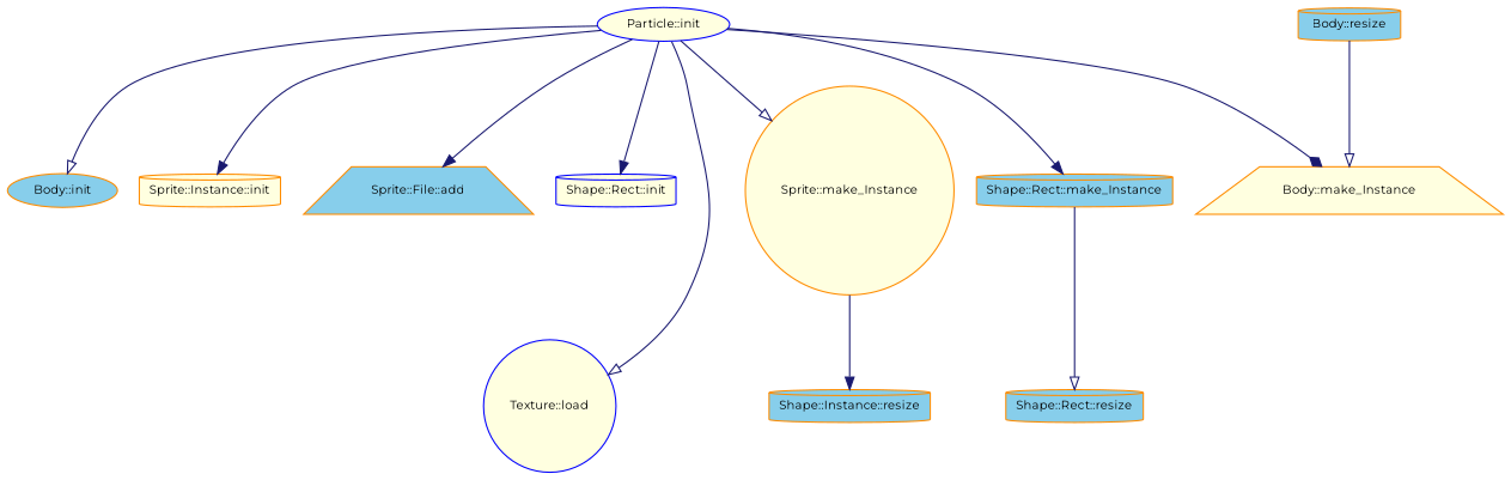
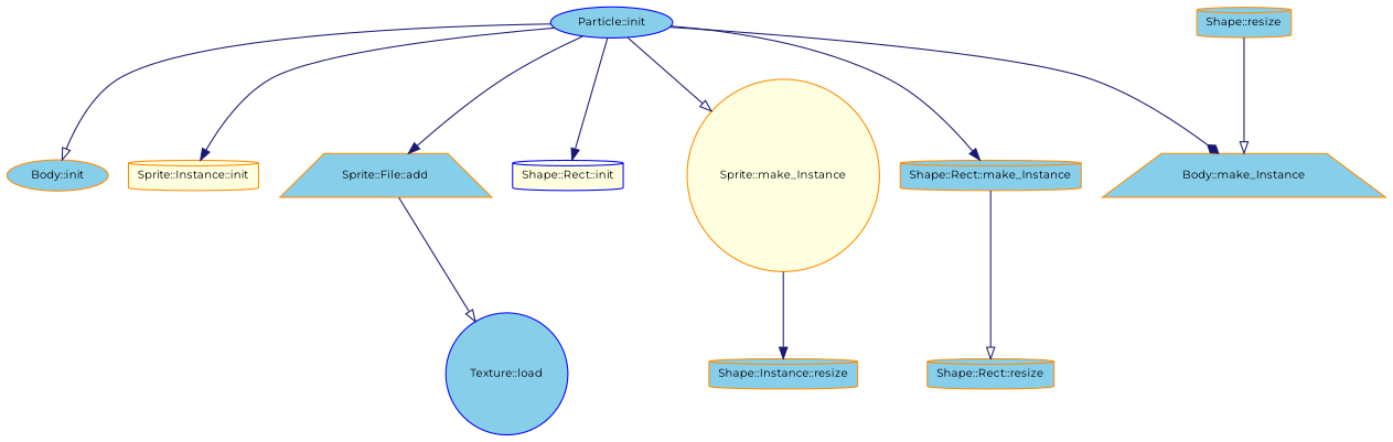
  digraph {
    fontname=Montserrat
    rankdir=TB
    node [color=darkorange fillcolor=skyblue fontname=Montserrat fontsize=10 shape=cylinder style=filled]
    edge [arrowhead=onormal color=midnightblue fontname=Montserrat fontsize=10 labelfontname=Helvetica labelfontsize=10 style=solid]
-   n1 [color=blue fillcolor=lightyellow fontcolor=black height=0.2 label="Particle::init" shape=ellipse width=0.4]
+   n1 [color=blue fontcolor=black height=0.2 label="Particle::init" shape=ellipse width=0.4]
    n2 [height=0.2 label="Body::init" shape=ellipse width=0.4]
    n3 [fillcolor=lightyellow height=0.2 label="Sprite::Instance::init" width=0.4]
    n4 [height=0.2 label="Sprite::File::add" shape=trapezium width=0.4]
    n5 [color=blue fillcolor=lightyellow height=0.2 label="Shape::Rect::init" width=0.4]
-   n6 [fillcolor=lightyellow height=0.2 label="Body::make_Instance" shape=trapezium width=0.4]
+   n6 [height=0.2 label="Body::make_Instance" shape=trapezium width=0.4]
    n7 [fillcolor=lightyellow height=0.2 label="Sprite::make_Instance" shape=circle width=0.4]
    n8 [height=0.2 label="Shape::Rect::make_Instance" width=0.4]
-   n9 [color=blue fillcolor=lightyellow height=0.2 label="Texture::load" shape=circle width=0.4]
+   n9 [color=blue height=0.2 label="Texture::load" shape=circle width=0.4]
    n10 [height=0.2 label="Shape::Instance::resize" width=0.4]
    n11 [height=0.2 label="Shape::Rect::resize" width=0.4]
-   n12 [height=0.2 label="Body::resize" width=0.4]
+   n12 [height=0.2 label="Shape::resize" width=0.4]
    n1 -> n2
    n1 -> n3 [arrowhead=normal]
    n1 -> n4 [arrowhead=normal]
    n1 -> n5 [arrowhead=normal]
    n1 -> n6 [arrowhead=diamond]
    n1 -> n7
    n1 -> n8 [arrowhead=normal]
-   n1 -> n9
+   n4 -> n9
    n7 -> n10 [arrowhead=normal]
    n8 -> n11
    n12 -> n6
  }
